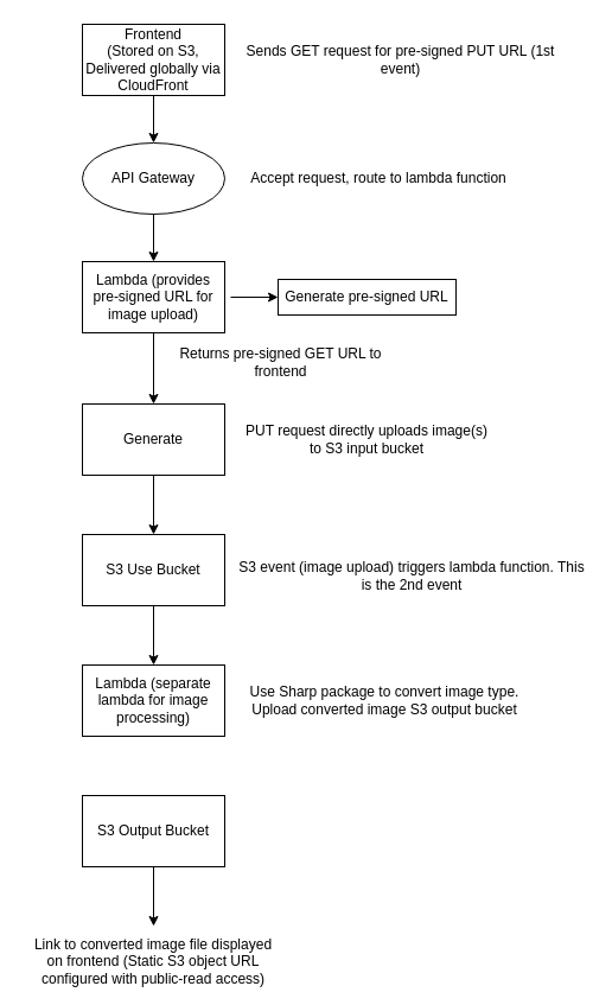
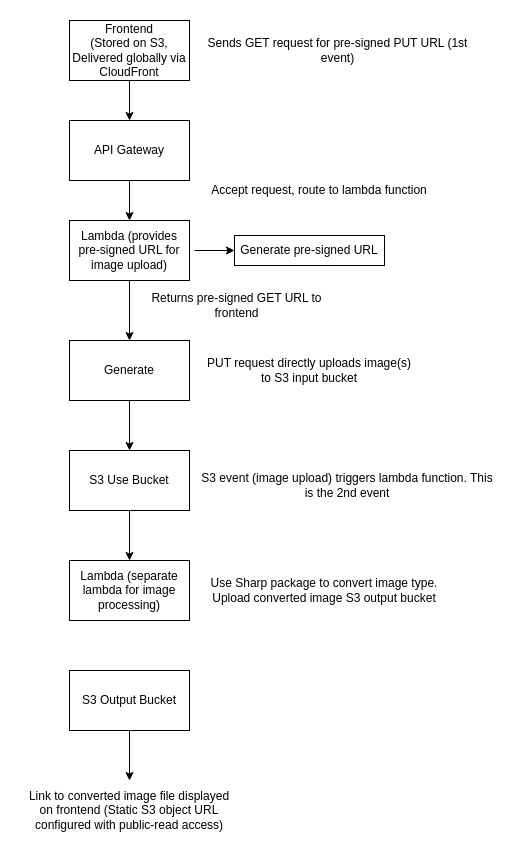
  <mxCell id="0" />
  <mxCell id="1" parent="0" />
  <mxCell id="2" value="Frontend&lt;div&gt;(Stored on S3, Delivered globally via CloudFront&lt;/div&gt;" style="rounded=0;whiteSpace=wrap;html=1;" parent="1" vertex="1"><mxGeometry x="69" y="20" width="120" height="60" as="geometry" /></mxCell>
- <mxCell id="3" value="API Gateway" style="ellipse;whiteSpace=wrap;html=1;" parent="1" vertex="1"><mxGeometry x="69" y="120" width="120" height="60" as="geometry" /></mxCell>
+ <mxCell id="3" value="API Gateway" style="rounded=0;whiteSpace=wrap;html=1;" parent="1" vertex="1"><mxGeometry x="69" y="120" width="120" height="60" as="geometry" /></mxCell>
  <mxCell id="4" value="Lambda (provides pre-signed URL for image upload)" style="rounded=0;whiteSpace=wrap;html=1;" parent="1" vertex="1"><mxGeometry x="69" y="220" width="120" height="60" as="geometry" /></mxCell>
  <mxCell id="5" value="Generate" style="rounded=0;whiteSpace=wrap;html=1;" parent="1" vertex="1"><mxGeometry x="69" y="340" width="120" height="60" as="geometry" /></mxCell>
  <mxCell id="6" value="S3 Use Bucket" style="rounded=0;whiteSpace=wrap;html=1;" parent="1" vertex="1"><mxGeometry x="69" y="450" width="120" height="60" as="geometry" /></mxCell>
  <mxCell id="7" value="" style="endArrow=classic;html=1;rounded=0;exitX=0.5;exitY=1;exitDx=0;exitDy=0;entryX=0.5;entryY=0;entryDx=0;entryDy=0;strokeColor=light-dark(#000000,#FFFFFF);" parent="1" source="2" target="3" edge="1"><mxGeometry width="50" height="50" relative="1" as="geometry"><mxPoint x="154" y="120" as="sourcePoint" /><mxPoint x="204" y="70" as="targetPoint" /></mxGeometry></mxCell>
  <mxCell id="8" value="" style="endArrow=classic;html=1;rounded=0;exitX=0.5;exitY=1;exitDx=0;exitDy=0;strokeColor=light-dark(#000000,#FFFFFF);entryX=0.5;entryY=0;entryDx=0;entryDy=0;" parent="1" source="3" target="4" edge="1"><mxGeometry width="50" height="50" relative="1" as="geometry"><mxPoint x="214" y="200" as="sourcePoint" /><mxPoint x="124" y="240" as="targetPoint" /></mxGeometry></mxCell>
  <mxCell id="9" value="" style="endArrow=classic;html=1;rounded=0;exitX=0.5;exitY=1;exitDx=0;exitDy=0;strokeColor=light-dark(#000000,#FFFFFF);entryX=0.5;entryY=0;entryDx=0;entryDy=0;" parent="1" source="4" target="5" edge="1"><mxGeometry width="50" height="50" relative="1" as="geometry"><mxPoint x="189" y="300" as="sourcePoint" /><mxPoint x="134" y="340" as="targetPoint" /></mxGeometry></mxCell>
  <mxCell id="10" value="" style="endArrow=classic;html=1;rounded=0;exitX=0.5;exitY=1;exitDx=0;exitDy=0;entryX=0.5;entryY=0;entryDx=0;entryDy=0;strokeColor=light-dark(#000000,#FFFFFF);" parent="1" source="5" target="6" edge="1"><mxGeometry width="50" height="50" relative="1" as="geometry"><mxPoint x="194" y="390" as="sourcePoint" /><mxPoint x="244" y="340" as="targetPoint" /></mxGeometry></mxCell>
  <mxCell id="11" value="Generate pre-signed URL" style="rounded=0;whiteSpace=wrap;html=1;" vertex="1" parent="1"><mxGeometry x="234" y="235" width="150" height="30" as="geometry" /></mxCell>
  <mxCell id="12" value="" style="endArrow=classic;html=1;rounded=0;entryX=0;entryY=0.5;entryDx=0;entryDy=0;" edge="1" parent="1" target="11"><mxGeometry width="50" height="50" relative="1" as="geometry"><mxPoint x="194" y="250" as="sourcePoint" /><mxPoint x="164" y="230" as="targetPoint" /></mxGeometry></mxCell>
  <mxCell id="13" value="Returns pre-signed GET URL to frontend" style="text;html=1;align=center;verticalAlign=middle;whiteSpace=wrap;rounded=0;" vertex="1" parent="1"><mxGeometry x="144" y="290" width="185" height="30" as="geometry" /></mxCell>
  <mxCell id="14" value="Sends GET request for pre-signed PUT URL (1st event)" style="text;html=1;align=center;verticalAlign=middle;whiteSpace=wrap;rounded=0;" vertex="1" parent="1"><mxGeometry x="200.25" y="35" width="275" height="30" as="geometry" /></mxCell>
  <mxCell id="15" value="PUT request directly uploads image(s) to S3 input bucket" style="text;html=1;align=center;verticalAlign=middle;whiteSpace=wrap;rounded=0;" vertex="1" parent="1"><mxGeometry x="204" y="355" width="210" height="30" as="geometry" /></mxCell>
  <mxCell id="16" value="Lambda (separate lambda for image processing)" style="rounded=0;whiteSpace=wrap;html=1;" vertex="1" parent="1"><mxGeometry x="69" y="560" width="120" height="60" as="geometry" /></mxCell>
  <mxCell id="17" value="" style="endArrow=classic;html=1;rounded=0;exitX=0.5;exitY=1;exitDx=0;exitDy=0;entryX=0.5;entryY=0;entryDx=0;entryDy=0;" edge="1" parent="1" source="6" target="16"><mxGeometry width="50" height="50" relative="1" as="geometry"><mxPoint x="84" y="630" as="sourcePoint" /><mxPoint x="134" y="580" as="targetPoint" /></mxGeometry></mxCell>
  <mxCell id="18" value="S3 event (image upload) triggers lambda function. This is the 2nd event" style="text;html=1;align=center;verticalAlign=middle;whiteSpace=wrap;rounded=0;" vertex="1" parent="1"><mxGeometry x="200.25" y="470" width="293.75" height="30" as="geometry" /></mxCell>
- <mxCell id="19" value="Accept request, route to lambda function" style="text;html=1;align=center;verticalAlign=middle;whiteSpace=wrap;rounded=0;" vertex="1" parent="1"><mxGeometry x="199" y="135" width="240" height="30" as="geometry" /></mxCell>
+ <mxCell id="19" value="Accept request, route to lambda function" style="text;html=1;align=center;verticalAlign=middle;whiteSpace=wrap;rounded=0;" vertex="1" parent="1"><mxGeometry x="199" y="175" width="240" height="30" as="geometry" /></mxCell>
  <mxCell id="20" value="S3 Output Bucket" style="rounded=0;whiteSpace=wrap;html=1;" vertex="1" parent="1"><mxGeometry x="69" y="670" width="120" height="60" as="geometry" /></mxCell>
  <mxCell id="21" value="Link to converted image file displayed on frontend (Static S3 object URL configured with public-read access)" style="text;html=1;align=center;verticalAlign=middle;whiteSpace=wrap;rounded=0;" vertex="1" parent="1"><mxGeometry x="20" y="795" width="217.5" height="30" as="geometry" /></mxCell>
  <mxCell id="22" value="" style="endArrow=classic;html=1;rounded=0;exitX=0.5;exitY=1;exitDx=0;exitDy=0;entryX=0.5;entryY=0;entryDx=0;entryDy=0;" edge="1" parent="1" source="20"><mxGeometry width="50" height="50" relative="1" as="geometry"><mxPoint x="184" y="810" as="sourcePoint" /><mxPoint x="129" y="780" as="targetPoint" /></mxGeometry></mxCell>
  <mxCell id="23" value="Use Sharp package to convert image type. Upload converted image S3 output bucket" style="text;html=1;align=center;verticalAlign=middle;whiteSpace=wrap;rounded=0;" vertex="1" parent="1"><mxGeometry x="204" y="575" width="240" height="30" as="geometry" /></mxCell>
